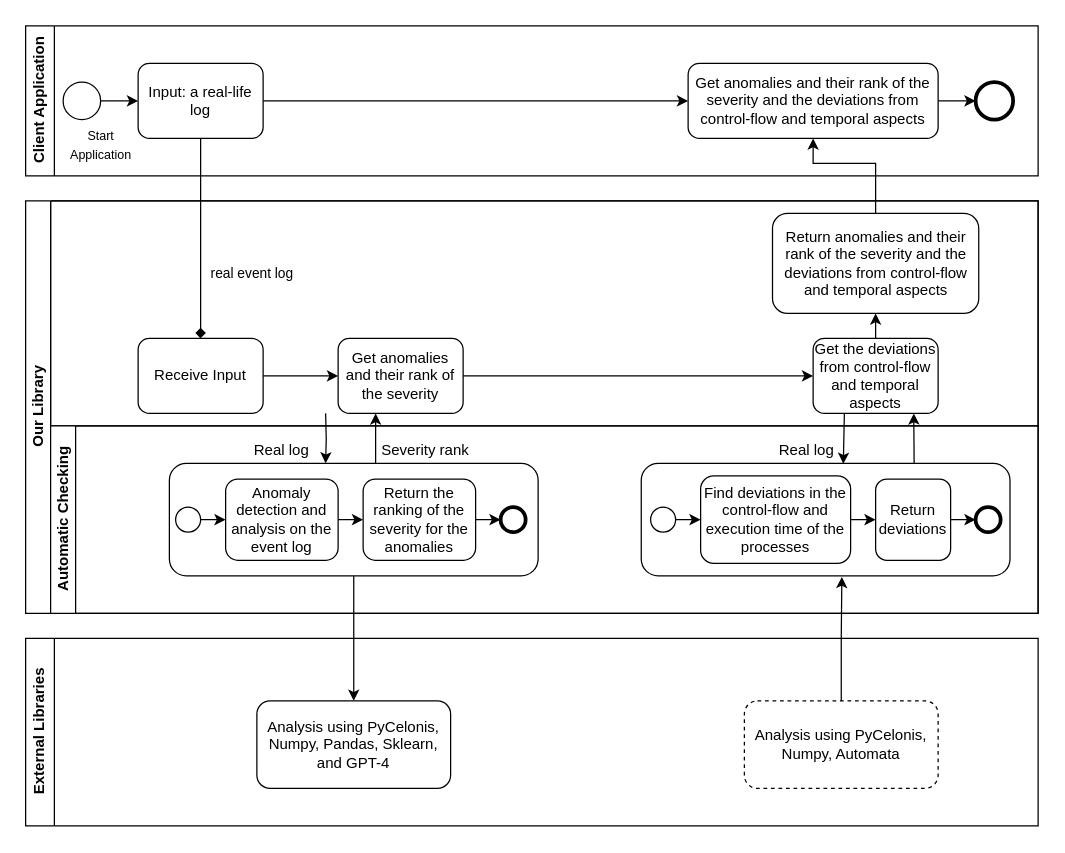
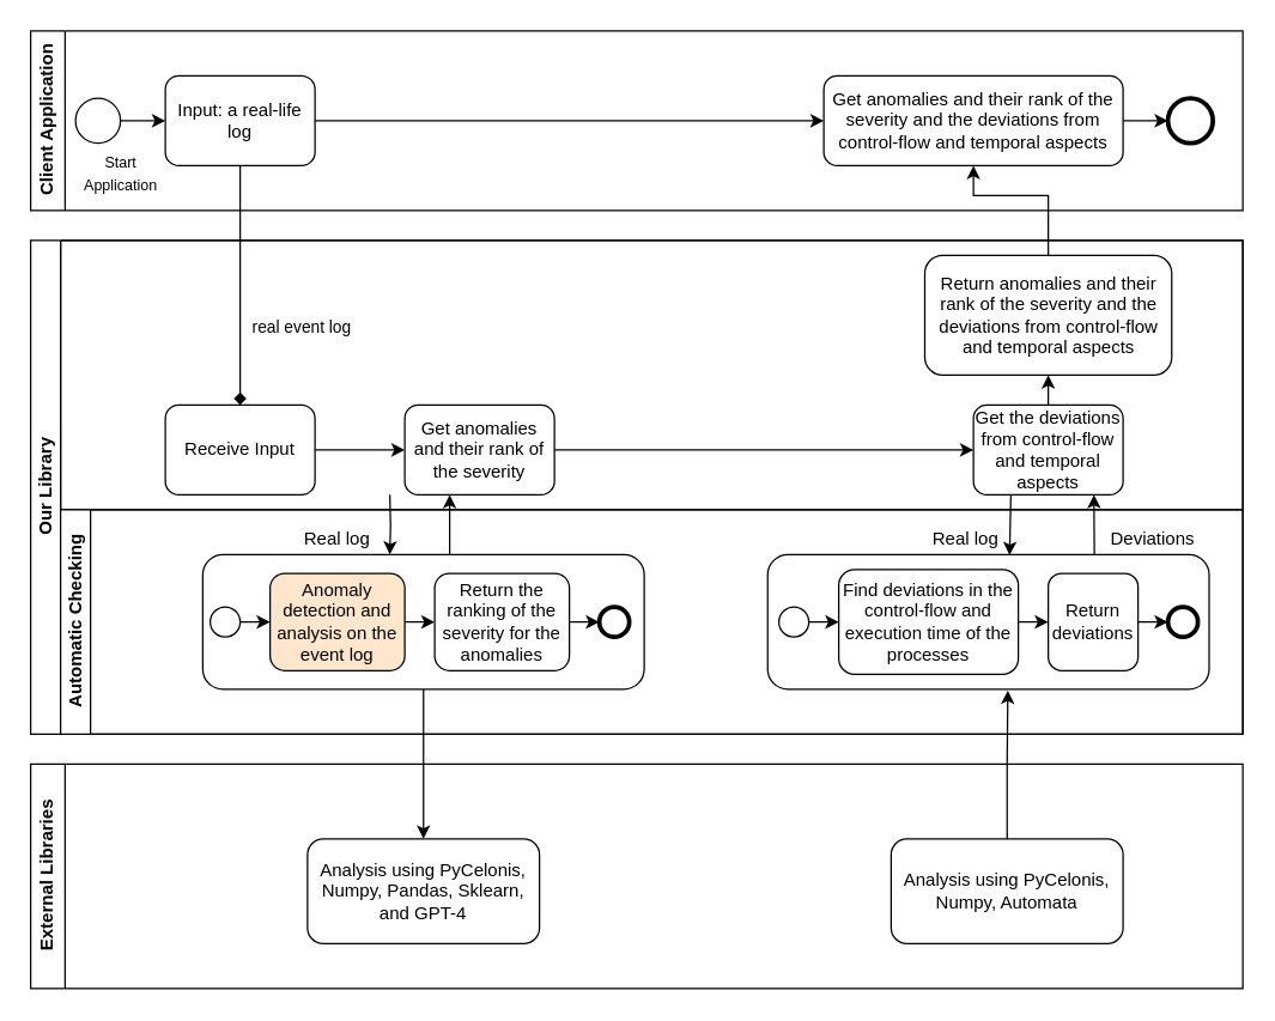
  <mxCell id="0" />
  <mxCell id="1" parent="0" />
  <mxCell id="2" value="Client Application" style="swimlane;horizontal=0;whiteSpace=wrap;html=1;" vertex="1" parent="1"><mxGeometry x="20" y="20" width="810" height="120" as="geometry"><mxRectangle x="80" y="40" width="40" height="100" as="alternateBounds" /></mxGeometry></mxCell>
  <mxCell id="3" style="edgeStyle=orthogonalEdgeStyle;rounded=0;orthogonalLoop=1;jettySize=auto;html=1;exitX=1;exitY=0.5;exitDx=0;exitDy=0;entryX=0;entryY=0.5;entryDx=0;entryDy=0;" edge="1" parent="2" source="4" target="9"><mxGeometry relative="1" as="geometry" /></mxCell>
  <mxCell id="4" value="Input: a real-life log" style="rounded=1;whiteSpace=wrap;html=1;" vertex="1" parent="2"><mxGeometry x="90" y="30" width="100" height="60" as="geometry" /></mxCell>
  <mxCell id="5" style="edgeStyle=orthogonalEdgeStyle;rounded=0;orthogonalLoop=1;jettySize=auto;html=1;exitX=1;exitY=0.5;exitDx=0;exitDy=0;entryX=0;entryY=0.5;entryDx=0;entryDy=0;" edge="1" parent="2" source="6" target="4"><mxGeometry relative="1" as="geometry" /></mxCell>
  <mxCell id="6" value="" style="ellipse;whiteSpace=wrap;html=1;aspect=fixed;" vertex="1" parent="2"><mxGeometry x="30" y="45" width="30" height="30" as="geometry" /></mxCell>
  <mxCell id="7" value="&lt;font style=&quot;font-size: 10px;&quot;&gt;Start &lt;br&gt;Application&lt;/font&gt;" style="text;html=1;align=center;verticalAlign=middle;resizable=0;points=[];autosize=1;strokeColor=none;fillColor=none;" vertex="1" parent="2"><mxGeometry x="20" y="75" width="80" height="40" as="geometry" /></mxCell>
  <mxCell id="8" style="edgeStyle=orthogonalEdgeStyle;rounded=0;orthogonalLoop=1;jettySize=auto;html=1;exitX=1;exitY=0.5;exitDx=0;exitDy=0;entryX=0;entryY=0.5;entryDx=0;entryDy=0;" edge="1" parent="2" source="9" target="10"><mxGeometry relative="1" as="geometry" /></mxCell>
  <mxCell id="9" value="Get anomalies and their rank of the severity and the deviations from control-flow and temporal aspects" style="rounded=1;whiteSpace=wrap;html=1;" vertex="1" parent="2"><mxGeometry x="530" y="30" width="200" height="60" as="geometry" /></mxCell>
  <mxCell id="10" value="" style="ellipse;whiteSpace=wrap;html=1;aspect=fixed;strokeWidth=3;" vertex="1" parent="2"><mxGeometry x="760" y="45" width="30" height="30" as="geometry" /></mxCell>
  <mxCell id="11" style="rounded=0;orthogonalLoop=1;jettySize=auto;html=1;exitX=0.5;exitY=1;exitDx=0;exitDy=0;entryX=0.5;entryY=0;entryDx=0;entryDy=0;endArrow=diamond;endFill=1;startArrow=none;startFill=0;" edge="1" parent="1" source="4" target="16"><mxGeometry relative="1" as="geometry"><mxPoint x="270" y="260" as="targetPoint" /></mxGeometry></mxCell>
  <mxCell id="12" value="real event log" style="edgeLabel;html=1;align=center;verticalAlign=middle;resizable=0;points=[];" vertex="1" connectable="0" parent="11"><mxGeometry x="0.381" relative="1" as="geometry"><mxPoint x="40" y="-3" as="offset" /></mxGeometry></mxCell>
  <mxCell id="13" value="Our Library" style="swimlane;childLayout=stackLayout;resizeParent=1;resizeParentMax=0;horizontal=0;startSize=20;horizontalStack=0;html=1;" vertex="1" parent="1"><mxGeometry x="20" y="160" width="810" height="330" as="geometry" /></mxCell>
  <mxCell id="14" value="" style="swimlane;startSize=0;horizontal=0;html=1;" vertex="1" parent="13"><mxGeometry x="20" width="790" height="180" as="geometry" /></mxCell>
  <mxCell id="15" style="edgeStyle=orthogonalEdgeStyle;rounded=0;orthogonalLoop=1;jettySize=auto;html=1;exitX=1;exitY=0.5;exitDx=0;exitDy=0;entryX=0;entryY=0.5;entryDx=0;entryDy=0;" edge="1" parent="14" source="16" target="17"><mxGeometry relative="1" as="geometry"><mxPoint x="160" y="180" as="targetPoint" /></mxGeometry></mxCell>
  <mxCell id="16" value="Receive Input" style="rounded=1;whiteSpace=wrap;html=1;" vertex="1" parent="14"><mxGeometry x="70" y="110" width="100" height="60" as="geometry" /></mxCell>
  <mxCell id="17" value="Get anomalies and their rank of the severity" style="rounded=1;whiteSpace=wrap;html=1;" vertex="1" parent="14"><mxGeometry x="230" y="110" width="100" height="60" as="geometry" /></mxCell>
  <mxCell id="18" value="Get the deviations from control-flow and temporal aspects" style="rounded=1;whiteSpace=wrap;html=1;" vertex="1" parent="14"><mxGeometry x="610" y="110" width="100" height="60" as="geometry" /></mxCell>
  <mxCell id="19" value="" style="edgeStyle=orthogonalEdgeStyle;rounded=0;orthogonalLoop=1;jettySize=auto;html=1;exitX=1;exitY=0.5;exitDx=0;exitDy=0;entryX=0;entryY=0.5;entryDx=0;entryDy=0;" edge="1" parent="14" source="17" target="18"><mxGeometry relative="1" as="geometry"><mxPoint x="340" y="300" as="sourcePoint" /><mxPoint x="660" y="300" as="targetPoint" /></mxGeometry></mxCell>
  <mxCell id="20" value="Return anomalies and their rank of the severity and the deviations from control-flow and temporal aspects" style="rounded=1;whiteSpace=wrap;html=1;" vertex="1" parent="14"><mxGeometry x="577.5" y="10" width="165" height="80" as="geometry" /></mxCell>
  <mxCell id="21" value="" style="edgeStyle=orthogonalEdgeStyle;rounded=0;orthogonalLoop=1;jettySize=auto;html=1;exitX=0.5;exitY=0;exitDx=0;exitDy=0;entryX=0.5;entryY=1;entryDx=0;entryDy=0;" edge="1" parent="14" source="18" target="20"><mxGeometry relative="1" as="geometry"><mxPoint x="660" y="110" as="sourcePoint" /><mxPoint x="660" y="-50" as="targetPoint" /></mxGeometry></mxCell>
  <mxCell id="22" value="" style="endArrow=classic;html=1;rounded=0;exitX=0.74;exitY=-0.002;exitDx=0;exitDy=0;entryX=0.805;entryY=1;entryDx=0;entryDy=0;entryPerimeter=0;exitPerimeter=0;" edge="1" parent="13" source="35" target="18"><mxGeometry width="50" height="50" relative="1" as="geometry"><mxPoint x="510" y="190" as="sourcePoint" /><mxPoint x="630" y="150" as="targetPoint" /></mxGeometry></mxCell>
  <mxCell id="23" value="" style="endArrow=classic;html=1;rounded=0;exitX=0.25;exitY=1;exitDx=0;exitDy=0;entryX=0.548;entryY=0.004;entryDx=0;entryDy=0;entryPerimeter=0;" edge="1" parent="13" source="18" target="35"><mxGeometry width="50" height="50" relative="1" as="geometry"><mxPoint x="330" y="180" as="sourcePoint" /><mxPoint x="660" y="210" as="targetPoint" /></mxGeometry></mxCell>
  <mxCell id="24" value="Automatic Checking" style="swimlane;startSize=20;horizontal=0;html=1;" vertex="1" parent="13"><mxGeometry x="20" y="180" width="790" height="150" as="geometry" /></mxCell>
  <mxCell id="25" value="" style="rounded=1;whiteSpace=wrap;html=1;" vertex="1" parent="24"><mxGeometry x="95" y="30" width="295" height="90" as="geometry" /></mxCell>
  <mxCell id="26" style="edgeStyle=orthogonalEdgeStyle;rounded=0;orthogonalLoop=1;jettySize=auto;html=1;exitX=1;exitY=0.5;exitDx=0;exitDy=0;entryX=0;entryY=0.5;entryDx=0;entryDy=0;" edge="1" parent="24" source="27" target="30"><mxGeometry relative="1" as="geometry" /></mxCell>
  <mxCell id="27" value="" style="ellipse;whiteSpace=wrap;html=1;aspect=fixed;" vertex="1" parent="24"><mxGeometry x="100" y="65" width="20" height="20" as="geometry" /></mxCell>
  <mxCell id="28" value="" style="ellipse;whiteSpace=wrap;html=1;aspect=fixed;strokeWidth=3;" vertex="1" parent="24"><mxGeometry x="360" y="65" width="20" height="20" as="geometry" /></mxCell>
  <mxCell id="29" style="edgeStyle=orthogonalEdgeStyle;rounded=0;orthogonalLoop=1;jettySize=auto;html=1;exitX=1;exitY=0.5;exitDx=0;exitDy=0;entryX=0;entryY=0.5;entryDx=0;entryDy=0;" edge="1" parent="24" source="30" target="32"><mxGeometry relative="1" as="geometry" /></mxCell>
- <mxCell id="30" value="Anomaly detection and analysis on the event log" style="rounded=1;whiteSpace=wrap;html=1;" vertex="1" parent="24"><mxGeometry x="140" y="42.5" width="90" height="65" as="geometry" /></mxCell>
+ <mxCell id="30" value="Anomaly detection and analysis on the event log" style="rounded=1;whiteSpace=wrap;html=1;fillColor=#ffe6cc;" vertex="1" parent="24"><mxGeometry x="140" y="42.5" width="90" height="65" as="geometry" /></mxCell>
  <mxCell id="31" style="edgeStyle=orthogonalEdgeStyle;rounded=0;orthogonalLoop=1;jettySize=auto;html=1;exitX=1;exitY=0.5;exitDx=0;exitDy=0;entryX=0;entryY=0.5;entryDx=0;entryDy=0;" edge="1" parent="24" source="32" target="28"><mxGeometry relative="1" as="geometry" /></mxCell>
  <mxCell id="32" value="Return the ranking of the severity for the anomalies" style="rounded=1;whiteSpace=wrap;html=1;" vertex="1" parent="24"><mxGeometry x="250" y="42.5" width="90" height="65" as="geometry" /></mxCell>
  <mxCell id="33" value="Real log" style="text;html=1;strokeColor=none;fillColor=none;align=center;verticalAlign=middle;whiteSpace=wrap;rounded=0;" vertex="1" parent="24"><mxGeometry x="580" y="10" width="50" height="20" as="geometry" /></mxCell>
- <mxCell id="34" value="Severity rank" style="text;html=1;strokeColor=none;fillColor=none;align=center;verticalAlign=middle;whiteSpace=wrap;rounded=0;" vertex="1" parent="24"><mxGeometry x="260" y="10" width="80" height="20" as="geometry" /></mxCell>
  <mxCell id="35" value="" style="rounded=1;whiteSpace=wrap;html=1;" vertex="1" parent="24"><mxGeometry x="472.5" y="30" width="295" height="90" as="geometry" /></mxCell>
  <mxCell id="36" style="edgeStyle=orthogonalEdgeStyle;rounded=0;orthogonalLoop=1;jettySize=auto;html=1;exitX=1;exitY=0.5;exitDx=0;exitDy=0;entryX=0;entryY=0.5;entryDx=0;entryDy=0;" edge="1" parent="24" source="37" target="40"><mxGeometry relative="1" as="geometry" /></mxCell>
  <mxCell id="37" value="" style="ellipse;whiteSpace=wrap;html=1;aspect=fixed;" vertex="1" parent="24"><mxGeometry x="480" y="65" width="20" height="20" as="geometry" /></mxCell>
  <mxCell id="38" value="" style="ellipse;whiteSpace=wrap;html=1;aspect=fixed;strokeWidth=3;" vertex="1" parent="24"><mxGeometry x="740" y="65" width="20" height="20" as="geometry" /></mxCell>
  <mxCell id="39" style="edgeStyle=orthogonalEdgeStyle;rounded=0;orthogonalLoop=1;jettySize=auto;html=1;exitX=1;exitY=0.5;exitDx=0;exitDy=0;entryX=0;entryY=0.5;entryDx=0;entryDy=0;" edge="1" parent="24" source="40" target="42"><mxGeometry relative="1" as="geometry" /></mxCell>
  <mxCell id="40" value="Find deviations in the control-flow and execution time of the processes" style="rounded=1;whiteSpace=wrap;html=1;" vertex="1" parent="24"><mxGeometry x="520" y="40" width="120" height="70" as="geometry" /></mxCell>
  <mxCell id="41" style="edgeStyle=orthogonalEdgeStyle;rounded=0;orthogonalLoop=1;jettySize=auto;html=1;exitX=1;exitY=0.5;exitDx=0;exitDy=0;entryX=0;entryY=0.5;entryDx=0;entryDy=0;" edge="1" parent="24" source="42" target="38"><mxGeometry relative="1" as="geometry" /></mxCell>
  <mxCell id="42" value="Return deviations" style="rounded=1;whiteSpace=wrap;html=1;" vertex="1" parent="24"><mxGeometry x="660" y="42.5" width="60" height="65" as="geometry" /></mxCell>
  <mxCell id="43" style="edgeStyle=orthogonalEdgeStyle;rounded=0;orthogonalLoop=1;jettySize=auto;html=1;entryX=0.237;entryY=-0.007;entryDx=0;entryDy=0;entryPerimeter=0;" edge="1" parent="24"><mxGeometry relative="1" as="geometry"><mxPoint x="220" y="-10" as="sourcePoint" /><mxPoint x="220" y="30" as="targetPoint" /></mxGeometry></mxCell>
  <mxCell id="44" value="" style="endArrow=classic;html=1;rounded=0;exitX=0.356;exitY=0.004;exitDx=0;exitDy=0;exitPerimeter=0;" edge="1" parent="24"><mxGeometry width="50" height="50" relative="1" as="geometry"><mxPoint x="260" y="30" as="sourcePoint" /><mxPoint x="260" y="-10" as="targetPoint" /></mxGeometry></mxCell>
  <mxCell id="45" value="Real log" style="text;html=1;strokeColor=none;fillColor=none;align=center;verticalAlign=middle;whiteSpace=wrap;rounded=0;" vertex="1" parent="24"><mxGeometry x="160" y="10" width="50" height="20" as="geometry" /></mxCell>
+ <mxCell id="46" value="Deviations" style="text;html=1;strokeColor=none;fillColor=none;align=center;verticalAlign=middle;whiteSpace=wrap;rounded=0;" vertex="1" parent="24"><mxGeometry x="690" y="10" width="80" height="20" as="geometry" /></mxCell>
  <mxCell id="47" value="External Libraries" style="swimlane;horizontal=0;whiteSpace=wrap;html=1;" vertex="1" parent="1"><mxGeometry x="20" y="510" width="810" height="150" as="geometry" /></mxCell>
  <mxCell id="48" value="Analysis using PyCelonis, Numpy, Pandas, Sklearn, and GPT-4" style="rounded=1;whiteSpace=wrap;html=1;" vertex="1" parent="47"><mxGeometry x="185" y="50" width="155" height="70" as="geometry" /></mxCell>
- <mxCell id="49" value="Analysis using PyCelonis, Numpy, Automata" style="rounded=1;whiteSpace=wrap;html=1;dashed=1;" vertex="1" parent="47"><mxGeometry x="575" y="50" width="155" height="70" as="geometry" /></mxCell>
+ <mxCell id="49" value="Analysis using PyCelonis, Numpy, Automata" style="rounded=1;whiteSpace=wrap;html=1;" vertex="1" parent="47"><mxGeometry x="575" y="50" width="155" height="70" as="geometry" /></mxCell>
  <mxCell id="50" style="edgeStyle=orthogonalEdgeStyle;rounded=0;orthogonalLoop=1;jettySize=auto;html=1;entryX=0.5;entryY=0;entryDx=0;entryDy=0;exitX=0.5;exitY=1;exitDx=0;exitDy=0;" edge="1" parent="1" source="25" target="48"><mxGeometry relative="1" as="geometry" /></mxCell>
  <mxCell id="51" style="edgeStyle=orthogonalEdgeStyle;rounded=0;orthogonalLoop=1;jettySize=auto;html=1;exitX=0.5;exitY=0;exitDx=0;exitDy=0;entryX=0.5;entryY=1;entryDx=0;entryDy=0;" edge="1" parent="1" source="20" target="9"><mxGeometry relative="1" as="geometry"><mxPoint x="660" y="280" as="targetPoint" /><Array as="points"><mxPoint x="700" y="130" /><mxPoint x="650" y="130" /></Array></mxGeometry></mxCell>
  <mxCell id="52" style="edgeStyle=orthogonalEdgeStyle;rounded=0;orthogonalLoop=1;jettySize=auto;html=1;entryX=0.544;entryY=1.009;entryDx=0;entryDy=0;entryPerimeter=0;" edge="1" parent="1" source="49" target="35"><mxGeometry relative="1" as="geometry" /></mxCell>
